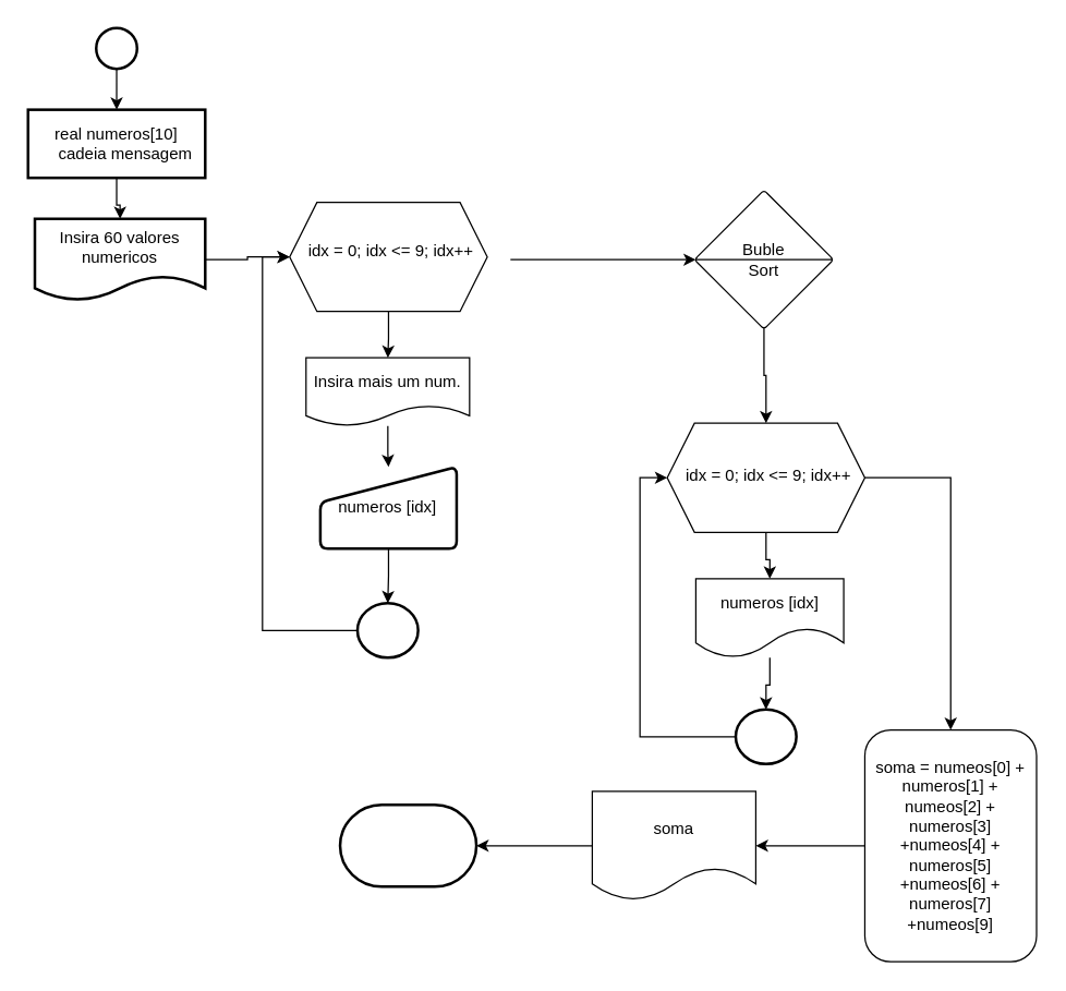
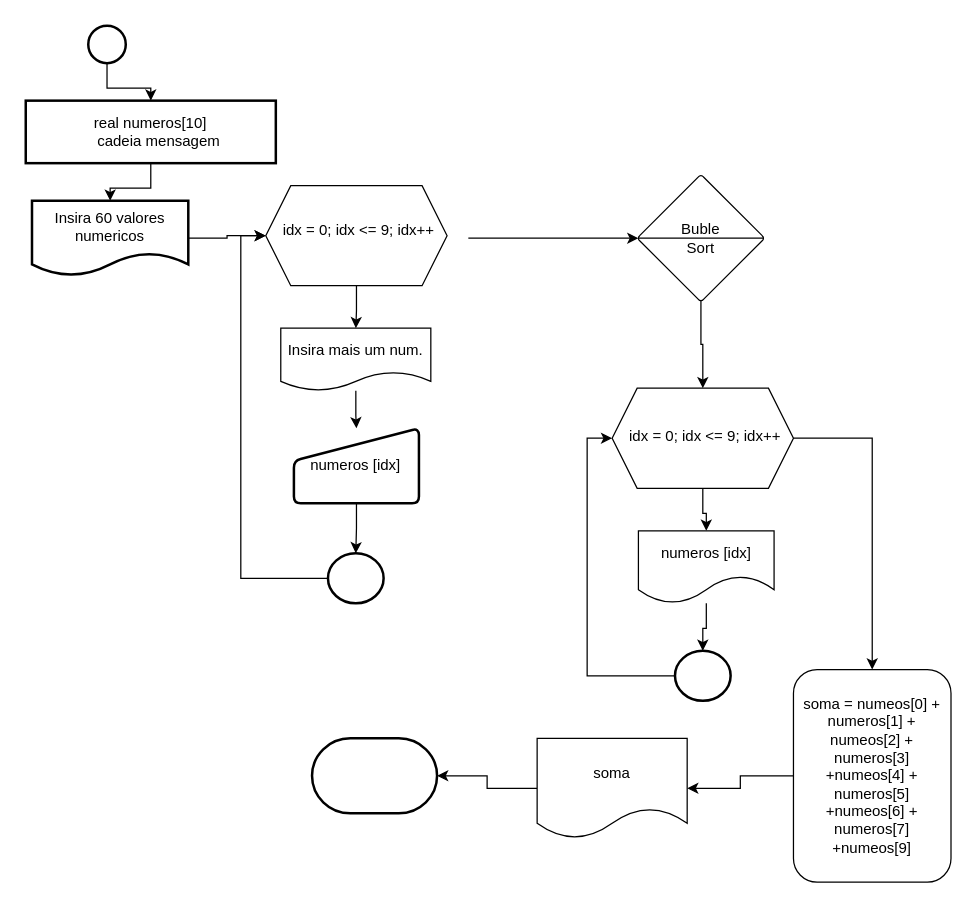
  <mxCell id="0" />
  <mxCell id="1" parent="0" />
  <mxCell id="2" value="" style="edgeStyle=orthogonalEdgeStyle;rounded=0;orthogonalLoop=1;jettySize=auto;html=1;" parent="1" source="3" target="6" edge="1"><mxGeometry relative="1" as="geometry" /></mxCell>
  <mxCell id="3" value="" style="strokeWidth=2;html=1;shape=mxgraph.flowchart.start_2;whiteSpace=wrap;" parent="1" vertex="1"><mxGeometry x="70" y="20" width="30" height="30" as="geometry" /></mxCell>
  <mxCell id="4" style="edgeStyle=orthogonalEdgeStyle;rounded=0;orthogonalLoop=1;jettySize=auto;html=1;" parent="1" edge="1"><mxGeometry relative="1" as="geometry" /></mxCell>
  <mxCell id="5" value="" style="edgeStyle=orthogonalEdgeStyle;rounded=0;orthogonalLoop=1;jettySize=auto;html=1;" edge="1" parent="1" source="6" target="8"><mxGeometry relative="1" as="geometry" /></mxCell>
- <mxCell id="6" value="&lt;div&gt;real numeros[10]&lt;/div&gt;&lt;div&gt;&amp;nbsp; &amp;nbsp; cadeia mensagem&lt;/div&gt;" style="whiteSpace=wrap;html=1;strokeWidth=2;" parent="1" vertex="1"><mxGeometry x="20" y="80" width="130" height="50" as="geometry" /></mxCell>
+ <mxCell id="6" value="&lt;div&gt;real numeros[10]&lt;/div&gt;&lt;div&gt;&amp;nbsp; &amp;nbsp; cadeia mensagem&lt;/div&gt;" style="whiteSpace=wrap;html=1;strokeWidth=2;" parent="1" vertex="1"><mxGeometry x="20" y="80" width="200" height="50" as="geometry" /></mxCell>
  <mxCell id="7" style="edgeStyle=orthogonalEdgeStyle;rounded=0;orthogonalLoop=1;jettySize=auto;html=1;entryX=0;entryY=0.5;entryDx=0;entryDy=0;" edge="1" parent="1" source="8" target="12"><mxGeometry relative="1" as="geometry" /></mxCell>
  <mxCell id="8" value="Insira 60 valores numericos" style="shape=document;whiteSpace=wrap;html=1;boundedLbl=1;strokeWidth=2;" vertex="1" parent="1"><mxGeometry x="25" y="160" width="125" height="60" as="geometry" /></mxCell>
  <mxCell id="9" style="edgeStyle=orthogonalEdgeStyle;rounded=0;orthogonalLoop=1;jettySize=auto;html=1;entryX=0.5;entryY=0;entryDx=0;entryDy=0;" edge="1" parent="1" source="10" target="24"><mxGeometry relative="1" as="geometry" /></mxCell>
  <mxCell id="10" value="" style="verticalLabelPosition=bottom;verticalAlign=top;html=1;shape=mxgraph.flowchart.sort;" vertex="1" parent="1"><mxGeometry x="510" y="140" width="100" height="100" as="geometry" /></mxCell>
  <mxCell id="11" value="" style="edgeStyle=orthogonalEdgeStyle;rounded=0;orthogonalLoop=1;jettySize=auto;html=1;" edge="1" parent="1" source="12" target="14"><mxGeometry relative="1" as="geometry" /></mxCell>
  <mxCell id="12" value="" style="shape=hexagon;perimeter=hexagonPerimeter2;whiteSpace=wrap;html=1;fixedSize=1;" vertex="1" parent="1"><mxGeometry x="211.97" y="148" width="145" height="80" as="geometry" /></mxCell>
  <mxCell id="13" style="edgeStyle=orthogonalEdgeStyle;rounded=0;orthogonalLoop=1;jettySize=auto;html=1;" edge="1" parent="1" source="14" target="16"><mxGeometry relative="1" as="geometry" /></mxCell>
  <mxCell id="14" value="Insira mais um num." style="shape=document;whiteSpace=wrap;html=1;boundedLbl=1;" vertex="1" parent="1"><mxGeometry x="223.97" y="262" width="120" height="50" as="geometry" /></mxCell>
  <mxCell id="15" value="" style="edgeStyle=orthogonalEdgeStyle;rounded=0;orthogonalLoop=1;jettySize=auto;html=1;" edge="1" parent="1" source="16" target="18"><mxGeometry relative="1" as="geometry" /></mxCell>
  <mxCell id="16" value="numeros [idx]" style="html=1;strokeWidth=2;shape=manualInput;whiteSpace=wrap;rounded=1;size=26;arcSize=11;" vertex="1" parent="1"><mxGeometry x="234.47" y="342" width="100" height="60" as="geometry" /></mxCell>
  <mxCell id="17" style="edgeStyle=orthogonalEdgeStyle;rounded=0;orthogonalLoop=1;jettySize=auto;html=1;entryX=0;entryY=0.5;entryDx=0;entryDy=0;" edge="1" parent="1" source="18" target="12"><mxGeometry relative="1" as="geometry"><Array as="points"><mxPoint x="191.97" y="462" /><mxPoint x="191.97" y="188" /></Array></mxGeometry></mxCell>
  <mxCell id="18" value="" style="ellipse;whiteSpace=wrap;html=1;strokeWidth=2;rounded=1;arcSize=11;" vertex="1" parent="1"><mxGeometry x="261.72" y="442" width="44.5" height="40" as="geometry" /></mxCell>
  <mxCell id="19" value="idx = 0; idx &lt;= 9; idx++" style="text;whiteSpace=wrap;" vertex="1" parent="1"><mxGeometry x="223.97" y="170" width="150" height="40" as="geometry" /></mxCell>
  <mxCell id="20" style="edgeStyle=orthogonalEdgeStyle;rounded=0;orthogonalLoop=1;jettySize=auto;html=1;entryX=0;entryY=0.5;entryDx=0;entryDy=0;entryPerimeter=0;" edge="1" parent="1" source="19" target="10"><mxGeometry relative="1" as="geometry" /></mxCell>
  <mxCell id="21" value="Buble&lt;br&gt;Sort" style="text;strokeColor=none;align=center;fillColor=none;html=1;verticalAlign=middle;whiteSpace=wrap;rounded=0;" vertex="1" parent="1"><mxGeometry x="530" y="175" width="60" height="30" as="geometry" /></mxCell>
  <mxCell id="22" value="" style="edgeStyle=orthogonalEdgeStyle;rounded=0;orthogonalLoop=1;jettySize=auto;html=1;" edge="1" parent="1" source="24" target="29"><mxGeometry relative="1" as="geometry" /></mxCell>
  <mxCell id="23" value="" style="edgeStyle=orthogonalEdgeStyle;rounded=0;orthogonalLoop=1;jettySize=auto;html=1;" edge="1" parent="1" source="24" target="31"><mxGeometry relative="1" as="geometry"><Array as="points"><mxPoint x="640" y="350" /><mxPoint x="640" y="350" /></Array></mxGeometry></mxCell>
  <mxCell id="24" value="" style="shape=hexagon;perimeter=hexagonPerimeter2;whiteSpace=wrap;html=1;fixedSize=1;" vertex="1" parent="1"><mxGeometry x="489" y="310" width="145" height="80" as="geometry" /></mxCell>
  <mxCell id="25" style="edgeStyle=orthogonalEdgeStyle;rounded=0;orthogonalLoop=1;jettySize=auto;html=1;entryX=0;entryY=0.5;entryDx=0;entryDy=0;" edge="1" parent="1" source="26" target="24"><mxGeometry relative="1" as="geometry"><Array as="points"><mxPoint x="469" y="540" /><mxPoint x="469" y="350" /></Array></mxGeometry></mxCell>
  <mxCell id="26" value="" style="ellipse;whiteSpace=wrap;html=1;strokeWidth=2;rounded=1;arcSize=11;" vertex="1" parent="1"><mxGeometry x="539.25" y="520" width="44.5" height="40" as="geometry" /></mxCell>
  <mxCell id="27" value="idx = 0; idx &lt;= 9; idx++" style="text;whiteSpace=wrap;" vertex="1" parent="1"><mxGeometry x="501" y="335" width="150" height="40" as="geometry" /></mxCell>
  <mxCell id="28" style="edgeStyle=orthogonalEdgeStyle;rounded=0;orthogonalLoop=1;jettySize=auto;html=1;entryX=0.5;entryY=0;entryDx=0;entryDy=0;" edge="1" parent="1" source="29" target="26"><mxGeometry relative="1" as="geometry" /></mxCell>
  <mxCell id="29" value="numeros [idx]" style="shape=document;whiteSpace=wrap;html=1;boundedLbl=1;size=0.375;" vertex="1" parent="1"><mxGeometry x="510" y="424" width="108.5" height="58" as="geometry" /></mxCell>
  <mxCell id="30" value="" style="edgeStyle=orthogonalEdgeStyle;rounded=0;orthogonalLoop=1;jettySize=auto;html=1;" edge="1" parent="1" source="31" target="33"><mxGeometry relative="1" as="geometry" /></mxCell>
  <mxCell id="31" value="soma = numeos[0] + numeros[1] + numeos[2] + numeros[3] +numeos[4] + numeros[5] +numeos[6] + numeros[7] +numeos[9]" style="rounded=1;whiteSpace=wrap;html=1;" vertex="1" parent="1"><mxGeometry x="634" y="535" width="126" height="170" as="geometry" /></mxCell>
  <mxCell id="32" style="edgeStyle=orthogonalEdgeStyle;rounded=0;orthogonalLoop=1;jettySize=auto;html=1;" edge="1" parent="1" source="33" target="34"><mxGeometry relative="1" as="geometry" /></mxCell>
- <mxCell id="33" value="soma" style="shape=document;whiteSpace=wrap;html=1;boundedLbl=1;rounded=1;" vertex="1" parent="1"><mxGeometry x="434" y="580" width="120" height="80" as="geometry" /></mxCell>
+ <mxCell id="33" value="soma" style="shape=document;whiteSpace=wrap;html=1;boundedLbl=1;rounded=1;" vertex="1" parent="1"><mxGeometry x="429" y="590" width="120" height="80" as="geometry" /></mxCell>
  <mxCell id="34" value="" style="strokeWidth=2;html=1;shape=mxgraph.flowchart.terminator;whiteSpace=wrap;" vertex="1" parent="1"><mxGeometry x="248.97" y="590" width="100" height="60" as="geometry" /></mxCell>
